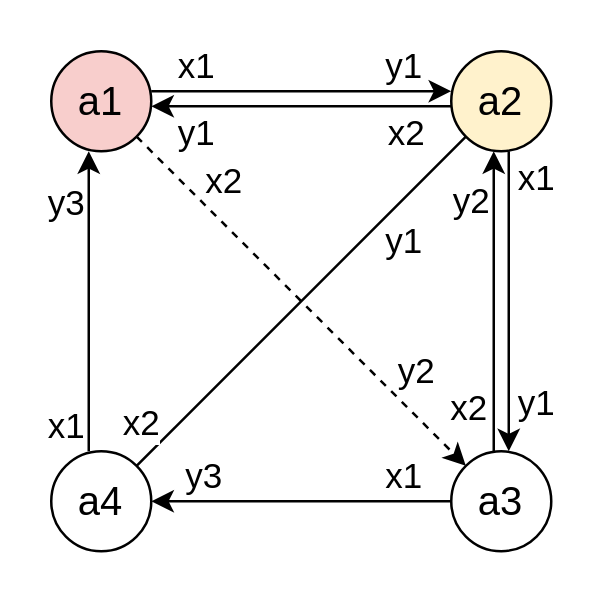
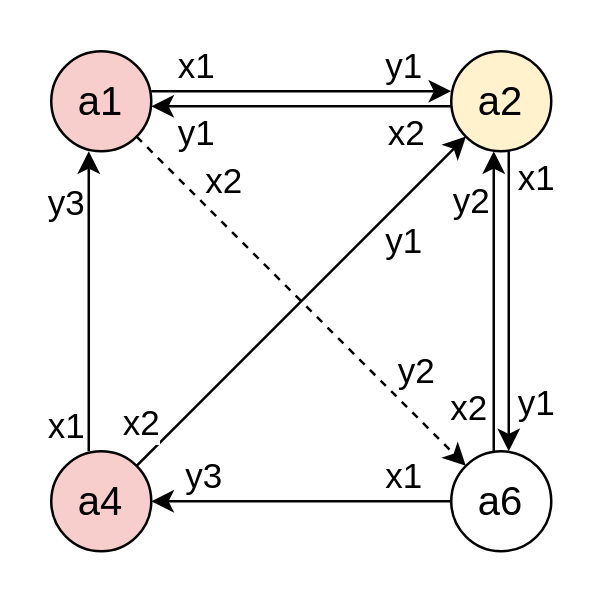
  <mxCell id="0" />
  <mxCell id="1" parent="0" />
  <mxCell id="2" style="edgeStyle=orthogonalEdgeStyle;rounded=0;orthogonalLoop=1;jettySize=auto;html=1;entryX=0;entryY=0.5;entryDx=0;entryDy=0;fontSize=16;" edge="1" parent="1"><mxGeometry relative="1" as="geometry"><mxPoint x="60" y="36" as="sourcePoint" /><mxPoint x="180" y="36" as="targetPoint" /></mxGeometry></mxCell>
  <mxCell id="3" value="x1" style="edgeLabel;html=1;align=center;verticalAlign=middle;resizable=0;points=[];fontSize=14;" vertex="1" connectable="0" parent="2"><mxGeometry x="-0.717" relative="1" as="geometry"><mxPoint y="-11" as="offset" /></mxGeometry></mxCell>
  <mxCell id="4" style="rounded=0;orthogonalLoop=1;jettySize=auto;html=1;exitX=1;exitY=1;exitDx=0;exitDy=0;entryX=0;entryY=0;entryDx=0;entryDy=0;fontSize=16;dashed=1;" edge="1" parent="1" source="5" target="8"><mxGeometry relative="1" as="geometry" /></mxCell>
  <mxCell id="5" value="&lt;font style=&quot;font-size: 16px;&quot;&gt;&lt;font style=&quot;font-size: 16px;&quot;&gt;a&lt;/font&gt;&lt;font style=&quot;font-size: 16px;&quot;&gt;1&lt;/font&gt;&lt;/font&gt;" style="ellipse;whiteSpace=wrap;html=1;aspect=fixed;fontSize=16;fillColor=#f8cecc;" vertex="1" parent="1"><mxGeometry x="20" y="20" width="40" height="40" as="geometry" /></mxCell>
  <mxCell id="6" style="edgeStyle=orthogonalEdgeStyle;rounded=0;orthogonalLoop=1;jettySize=auto;html=1;entryX=1;entryY=0.5;entryDx=0;entryDy=0;fontSize=16;" edge="1" parent="1" source="8" target="11"><mxGeometry relative="1" as="geometry" /></mxCell>
  <mxCell id="7" style="edgeStyle=none;rounded=0;orthogonalLoop=1;jettySize=auto;html=1;exitX=0.5;exitY=0;exitDx=0;exitDy=0;entryX=0.5;entryY=1;entryDx=0;entryDy=0;fontSize=16;" edge="1" parent="1"><mxGeometry relative="1" as="geometry"><mxPoint x="197" y="180" as="sourcePoint" /><mxPoint x="197" y="60" as="targetPoint" /></mxGeometry></mxCell>
- <mxCell id="8" value="a3" style="ellipse;whiteSpace=wrap;html=1;aspect=fixed;fontSize=16;" vertex="1" parent="1"><mxGeometry x="180" y="180" width="40" height="40" as="geometry" /></mxCell>
+ <mxCell id="8" value="a6" style="ellipse;whiteSpace=wrap;html=1;aspect=fixed;fontSize=16;" vertex="1" parent="1"><mxGeometry x="180" y="180" width="40" height="40" as="geometry" /></mxCell>
  <mxCell id="9" style="edgeStyle=orthogonalEdgeStyle;rounded=0;orthogonalLoop=1;jettySize=auto;html=1;entryX=0.5;entryY=1;entryDx=0;entryDy=0;fontSize=16;" edge="1" parent="1"><mxGeometry relative="1" as="geometry"><mxPoint x="35" y="180" as="sourcePoint" /><mxPoint x="35" y="60" as="targetPoint" /></mxGeometry></mxCell>
- <mxCell id="10" style="edgeStyle=none;rounded=0;orthogonalLoop=1;jettySize=auto;html=1;entryX=0;entryY=1;entryDx=0;entryDy=0;fontSize=16;exitX=1;exitY=0;exitDx=0;exitDy=0;endArrow=none;" edge="1" parent="1" source="11" target="14"><mxGeometry relative="1" as="geometry"><mxPoint x="45" y="180" as="sourcePoint" /><mxPoint x="45" y="60" as="targetPoint" /></mxGeometry></mxCell>
- <mxCell id="11" value="a4" style="ellipse;whiteSpace=wrap;html=1;aspect=fixed;fontSize=16;" vertex="1" parent="1"><mxGeometry x="20" y="180" width="40" height="40" as="geometry" /></mxCell>
+ <mxCell id="10" style="edgeStyle=none;rounded=0;orthogonalLoop=1;jettySize=auto;html=1;entryX=0;entryY=1;entryDx=0;entryDy=0;fontSize=16;exitX=1;exitY=0;exitDx=0;exitDy=0;" edge="1" parent="1" source="11" target="14"><mxGeometry relative="1" as="geometry"><mxPoint x="45" y="180" as="sourcePoint" /><mxPoint x="45" y="60" as="targetPoint" /></mxGeometry></mxCell>
+ <mxCell id="11" value="a4" style="ellipse;whiteSpace=wrap;html=1;aspect=fixed;fontSize=16;fillColor=#f8cecc;" vertex="1" parent="1"><mxGeometry x="20" y="180" width="40" height="40" as="geometry" /></mxCell>
  <mxCell id="12" style="edgeStyle=orthogonalEdgeStyle;rounded=0;orthogonalLoop=1;jettySize=auto;html=1;entryX=0.5;entryY=0;entryDx=0;entryDy=0;fontSize=16;" edge="1" parent="1"><mxGeometry relative="1" as="geometry"><mxPoint x="203" y="60" as="sourcePoint" /><mxPoint x="203" y="180" as="targetPoint" /></mxGeometry></mxCell>
  <mxCell id="13" style="edgeStyle=none;rounded=0;orthogonalLoop=1;jettySize=auto;html=1;exitX=0;exitY=0.5;exitDx=0;exitDy=0;entryX=1;entryY=0.5;entryDx=0;entryDy=0;fontSize=16;" edge="1" parent="1"><mxGeometry relative="1" as="geometry"><mxPoint x="180" y="42" as="sourcePoint" /><mxPoint x="60" y="42" as="targetPoint" /></mxGeometry></mxCell>
  <mxCell id="14" value="a2" style="ellipse;whiteSpace=wrap;html=1;aspect=fixed;fontSize=16;fillColor=#fff2cc;" vertex="1" parent="1"><mxGeometry x="180" y="20" width="40" height="40" as="geometry" /></mxCell>
  <mxCell id="15" value="x1" style="edgeLabel;html=1;align=center;verticalAlign=middle;resizable=0;points=[];fontSize=14;" vertex="1" connectable="0" parent="1"><mxGeometry x="160" y="189" as="geometry" /></mxCell>
  <mxCell id="16" value="x1" style="edgeLabel;html=1;align=center;verticalAlign=middle;resizable=0;points=[];fontSize=14;" vertex="1" connectable="0" parent="1"><mxGeometry x="213" y="70" as="geometry" /></mxCell>
  <mxCell id="17" value="x1" style="edgeLabel;html=1;align=center;verticalAlign=middle;resizable=0;points=[];fontSize=14;" vertex="1" connectable="0" parent="1"><mxGeometry x="25" y="169" as="geometry" /></mxCell>
  <mxCell id="18" value="y1" style="edgeLabel;html=1;align=center;verticalAlign=middle;resizable=0;points=[];fontSize=14;" vertex="1" connectable="0" parent="1"><mxGeometry x="160" y="25" as="geometry" /></mxCell>
  <mxCell id="19" value="y1" style="edgeLabel;html=1;align=center;verticalAlign=middle;resizable=0;points=[];fontSize=14;" vertex="1" connectable="0" parent="1"><mxGeometry x="213" y="160" as="geometry" /></mxCell>
  <mxCell id="20" value="y3" style="edgeLabel;html=1;align=center;verticalAlign=middle;resizable=0;points=[];fontSize=14;" vertex="1" connectable="0" parent="1"><mxGeometry x="80" y="189" as="geometry" /></mxCell>
  <mxCell id="21" value="y3" style="edgeLabel;html=1;align=center;verticalAlign=middle;resizable=0;points=[];fontSize=14;" vertex="1" connectable="0" parent="1"><mxGeometry x="25" y="80" as="geometry" /></mxCell>
  <mxCell id="22" value="x2" style="edgeLabel;html=1;align=center;verticalAlign=middle;resizable=0;points=[];fontSize=14;" vertex="1" connectable="0" parent="1"><mxGeometry x="55" y="168" as="geometry" /></mxCell>
  <mxCell id="23" value="y1" style="edgeLabel;html=1;align=center;verticalAlign=middle;resizable=0;points=[];fontSize=14;" vertex="1" connectable="0" parent="1"><mxGeometry x="160" y="95" as="geometry" /></mxCell>
  <mxCell id="24" value="x2" style="edgeLabel;html=1;align=center;verticalAlign=middle;resizable=0;points=[];fontSize=14;" vertex="1" connectable="0" parent="1"><mxGeometry x="161" y="52" as="geometry" /></mxCell>
  <mxCell id="25" value="x2" style="edgeLabel;html=1;align=center;verticalAlign=middle;resizable=0;points=[];fontSize=14;" vertex="1" connectable="0" parent="1"><mxGeometry x="186" y="162" as="geometry" /></mxCell>
  <mxCell id="26" value="y2" style="edgeLabel;html=1;align=center;verticalAlign=middle;resizable=0;points=[];fontSize=14;" vertex="1" connectable="0" parent="1"><mxGeometry x="187" y="79" as="geometry" /></mxCell>
  <mxCell id="27" value="y1" style="edgeLabel;html=1;align=center;verticalAlign=middle;resizable=0;points=[];fontSize=14;" vertex="1" connectable="0" parent="1"><mxGeometry x="77" y="52" as="geometry" /></mxCell>
  <mxCell id="28" value="x2" style="edgeLabel;html=1;align=center;verticalAlign=middle;resizable=0;points=[];fontSize=14;" vertex="1" connectable="0" parent="1"><mxGeometry x="88" y="71" as="geometry" /></mxCell>
  <mxCell id="29" value="y2" style="edgeLabel;html=1;align=center;verticalAlign=middle;resizable=0;points=[];fontSize=14;" vertex="1" connectable="0" parent="1"><mxGeometry x="165" y="147" as="geometry" /></mxCell>
